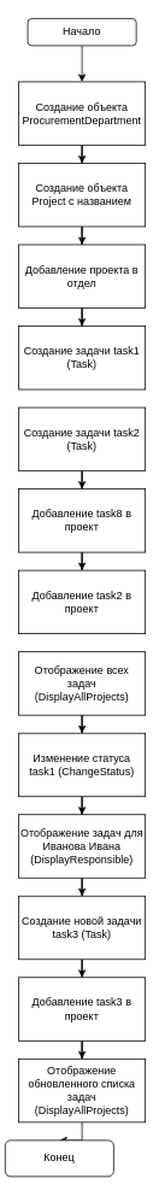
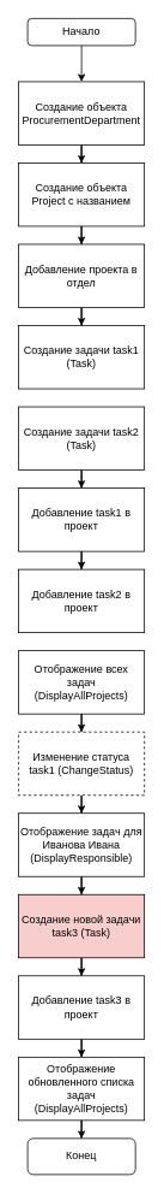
  <mxCell id="0" />
  <mxCell id="1" parent="0" />
  <mxCell id="2" style="edgeStyle=orthogonalEdgeStyle;rounded=0;orthogonalLoop=1;jettySize=auto;html=1;" edge="1" parent="1" source="3" target="5"><mxGeometry relative="1" as="geometry" /></mxCell>
  <mxCell id="3" value="Начало" style="rounded=1;whiteSpace=wrap;html=1;fontSize=12;glass=0;strokeWidth=1;shadow=0;" parent="1" vertex="1"><mxGeometry x="30" y="20" width="120" height="30" as="geometry" /></mxCell>
  <mxCell id="4" style="edgeStyle=orthogonalEdgeStyle;rounded=0;orthogonalLoop=1;jettySize=auto;html=1;" edge="1" parent="1" source="5" target="7"><mxGeometry relative="1" as="geometry" /></mxCell>
  <mxCell id="5" value="Создание объекта ProcurementDepartment" style="rounded=0;whiteSpace=wrap;html=1;" vertex="1" parent="1"><mxGeometry x="20" y="90" width="140" height="70" as="geometry" /></mxCell>
  <mxCell id="6" style="edgeStyle=orthogonalEdgeStyle;rounded=0;orthogonalLoop=1;jettySize=auto;html=1;entryX=0.5;entryY=0;entryDx=0;entryDy=0;" edge="1" parent="1" source="7" target="9"><mxGeometry relative="1" as="geometry" /></mxCell>
  <mxCell id="7" value="Создание объекта Project с названием" style="rounded=0;whiteSpace=wrap;html=1;" vertex="1" parent="1"><mxGeometry x="20" y="180" width="140" height="70" as="geometry" /></mxCell>
  <mxCell id="8" style="edgeStyle=orthogonalEdgeStyle;rounded=0;orthogonalLoop=1;jettySize=auto;html=1;" edge="1" parent="1" source="9" target="10"><mxGeometry relative="1" as="geometry" /></mxCell>
  <mxCell id="9" value="Добавление проекта в отдел" style="rounded=0;whiteSpace=wrap;html=1;" vertex="1" parent="1"><mxGeometry x="20" y="270" width="140" height="70" as="geometry" /></mxCell>
  <mxCell id="10" value="Создание задачи task1 (Task)" style="rounded=0;whiteSpace=wrap;html=1;" vertex="1" parent="1"><mxGeometry x="20" y="360" width="140" height="70" as="geometry" /></mxCell>
  <mxCell id="11" style="edgeStyle=orthogonalEdgeStyle;rounded=0;orthogonalLoop=1;jettySize=auto;html=1;entryX=0.5;entryY=0;entryDx=0;entryDy=0;" edge="1" parent="1" source="12" target="14"><mxGeometry relative="1" as="geometry" /></mxCell>
  <mxCell id="12" value="Создание задачи task2 (Task)" style="rounded=0;whiteSpace=wrap;html=1;" vertex="1" parent="1"><mxGeometry x="20" y="450" width="140" height="70" as="geometry" /></mxCell>
  <mxCell id="13" style="edgeStyle=orthogonalEdgeStyle;rounded=0;orthogonalLoop=1;jettySize=auto;html=1;entryX=0.5;entryY=0;entryDx=0;entryDy=0;" edge="1" parent="1" source="14" target="15"><mxGeometry relative="1" as="geometry" /></mxCell>
- <mxCell id="14" value="Добавление task8 в проект" style="rounded=0;whiteSpace=wrap;html=1;" vertex="1" parent="1"><mxGeometry x="20" y="540" width="140" height="70" as="geometry" /></mxCell>
+ <mxCell id="14" value="Добавление task1 в проект" style="rounded=0;whiteSpace=wrap;html=1;" vertex="1" parent="1"><mxGeometry x="20" y="540" width="140" height="70" as="geometry" /></mxCell>
  <mxCell id="15" value="Добавление task2 в проект" style="rounded=0;whiteSpace=wrap;html=1;" vertex="1" parent="1"><mxGeometry x="20" y="630" width="140" height="70" as="geometry" /></mxCell>
  <mxCell id="16" style="edgeStyle=orthogonalEdgeStyle;rounded=0;orthogonalLoop=1;jettySize=auto;html=1;entryX=0.5;entryY=0;entryDx=0;entryDy=0;" edge="1" parent="1" source="17" target="19"><mxGeometry relative="1" as="geometry" /></mxCell>
  <mxCell id="17" value="Отображение всех задач (DisplayAllProjects)" style="rounded=0;whiteSpace=wrap;html=1;" vertex="1" parent="1"><mxGeometry x="20" y="720" width="140" height="70" as="geometry" /></mxCell>
  <mxCell id="18" style="edgeStyle=orthogonalEdgeStyle;rounded=0;orthogonalLoop=1;jettySize=auto;html=1;" edge="1" parent="1" source="19" target="21"><mxGeometry relative="1" as="geometry" /></mxCell>
- <mxCell id="19" value="Изменение статуса task1 (ChangeStatus)" style="rounded=0;whiteSpace=wrap;html=1;" vertex="1" parent="1"><mxGeometry x="20" y="810" width="140" height="70" as="geometry" /></mxCell>
+ <mxCell id="19" value="Изменение статуса task1 (ChangeStatus)" style="rounded=0;whiteSpace=wrap;html=1;dashed=1;" vertex="1" parent="1"><mxGeometry x="20" y="810" width="140" height="70" as="geometry" /></mxCell>
  <mxCell id="20" style="edgeStyle=orthogonalEdgeStyle;rounded=0;orthogonalLoop=1;jettySize=auto;html=1;" edge="1" parent="1" source="21" target="23"><mxGeometry relative="1" as="geometry" /></mxCell>
  <mxCell id="21" value="Отображение задач для Иванова Ивана (DisplayResponsible)" style="rounded=0;whiteSpace=wrap;html=1;" vertex="1" parent="1"><mxGeometry x="20" y="900" width="140" height="70" as="geometry" /></mxCell>
  <mxCell id="22" style="edgeStyle=orthogonalEdgeStyle;rounded=0;orthogonalLoop=1;jettySize=auto;html=1;" edge="1" parent="1" source="23" target="25"><mxGeometry relative="1" as="geometry" /></mxCell>
- <mxCell id="23" value="Создание новой задачи task3 (Task)" style="rounded=0;whiteSpace=wrap;html=1;" vertex="1" parent="1"><mxGeometry x="20" y="990" width="140" height="70" as="geometry" /></mxCell>
+ <mxCell id="23" value="Создание новой задачи task3 (Task)" style="rounded=0;whiteSpace=wrap;html=1;fillColor=#f8cecc;" vertex="1" parent="1"><mxGeometry x="20" y="990" width="140" height="70" as="geometry" /></mxCell>
  <mxCell id="24" style="edgeStyle=orthogonalEdgeStyle;rounded=0;orthogonalLoop=1;jettySize=auto;html=1;entryX=0.5;entryY=0;entryDx=0;entryDy=0;" edge="1" parent="1" source="25" target="27"><mxGeometry relative="1" as="geometry" /></mxCell>
  <mxCell id="25" value="Добавление task3 в проект" style="rounded=0;whiteSpace=wrap;html=1;" vertex="1" parent="1"><mxGeometry x="20" y="1080" width="140" height="70" as="geometry" /></mxCell>
  <mxCell id="26" style="edgeStyle=orthogonalEdgeStyle;rounded=0;orthogonalLoop=1;jettySize=auto;html=1;" edge="1" parent="1" source="27" target="28"><mxGeometry relative="1" as="geometry" /></mxCell>
  <mxCell id="27" value="Отображение обновленного списка задач (DisplayAllProjects)" style="rounded=0;whiteSpace=wrap;html=1;" vertex="1" parent="1"><mxGeometry x="20" y="1170" width="140" height="70" as="geometry" /></mxCell>
- <mxCell id="28" value="Конец" style="rounded=1;whiteSpace=wrap;html=1;fontSize=12;glass=0;strokeWidth=1;shadow=0;" vertex="1" parent="1"><mxGeometry x="5" y="1260" width="120" height="40" as="geometry" /></mxCell>
+ <mxCell id="28" value="Конец" style="rounded=1;whiteSpace=wrap;html=1;fontSize=12;glass=0;strokeWidth=1;shadow=0;" vertex="1" parent="1"><mxGeometry x="30" y="1260" width="120" height="40" as="geometry" /></mxCell>
